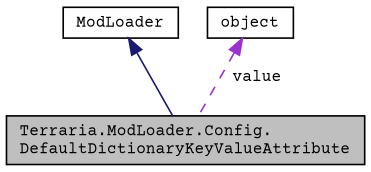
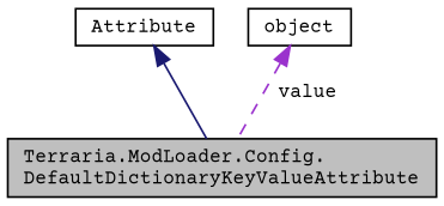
  digraph {
    fontname="Courier Prime"
    node [color=black fillcolor=white fontname="Courier Prime" fontsize=10 shape=record style=filled]
    edge [dir=back fontname="Courier Prime" fontsize=10 labelfontname=Helvetica labelfontsize=10]
    n1 [fillcolor=grey75 fontcolor=black height=0.2 label="Terraria.ModLoader.Config.\lDefaultDictionaryKeyValueAttribute" width=0.4]
-   n2 [height=0.2 label=ModLoader width=0.4]
+   n2 [height=0.2 label=Attribute width=0.4]
    n3 [height=0.2 label=object width=0.4]
    n2 -> n1 [color=midnightblue style=solid]
    n3 -> n1 [color=darkorchid3 label=" value" style=dashed]
  }
